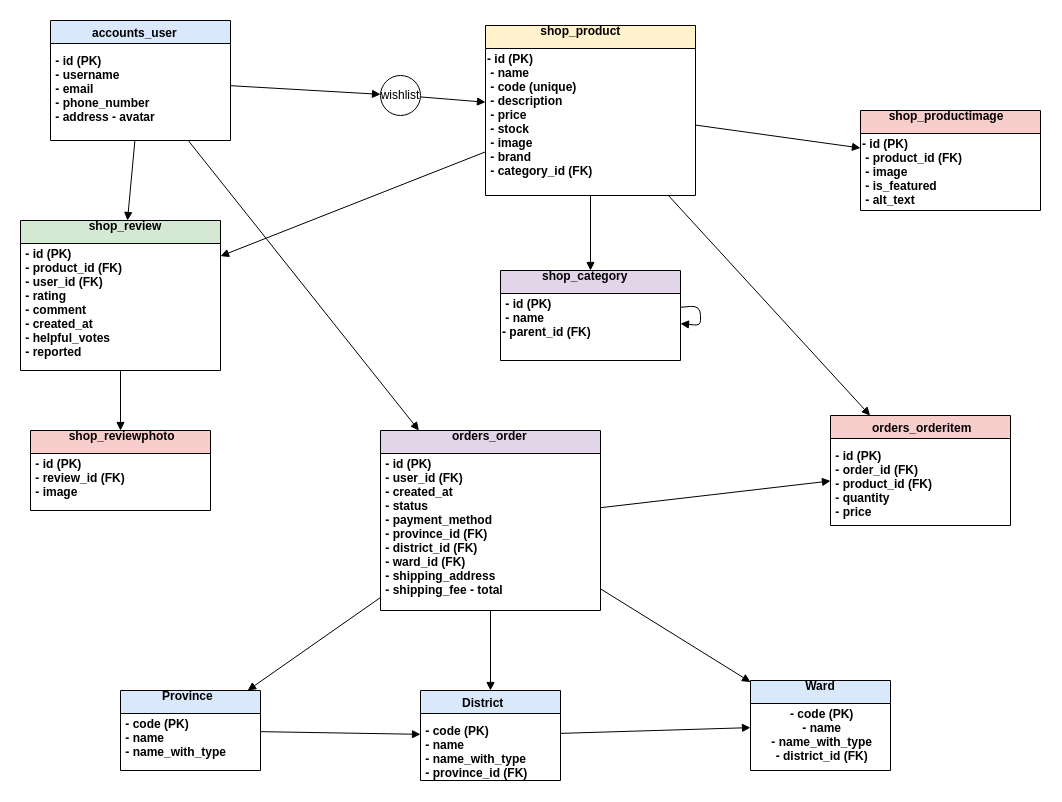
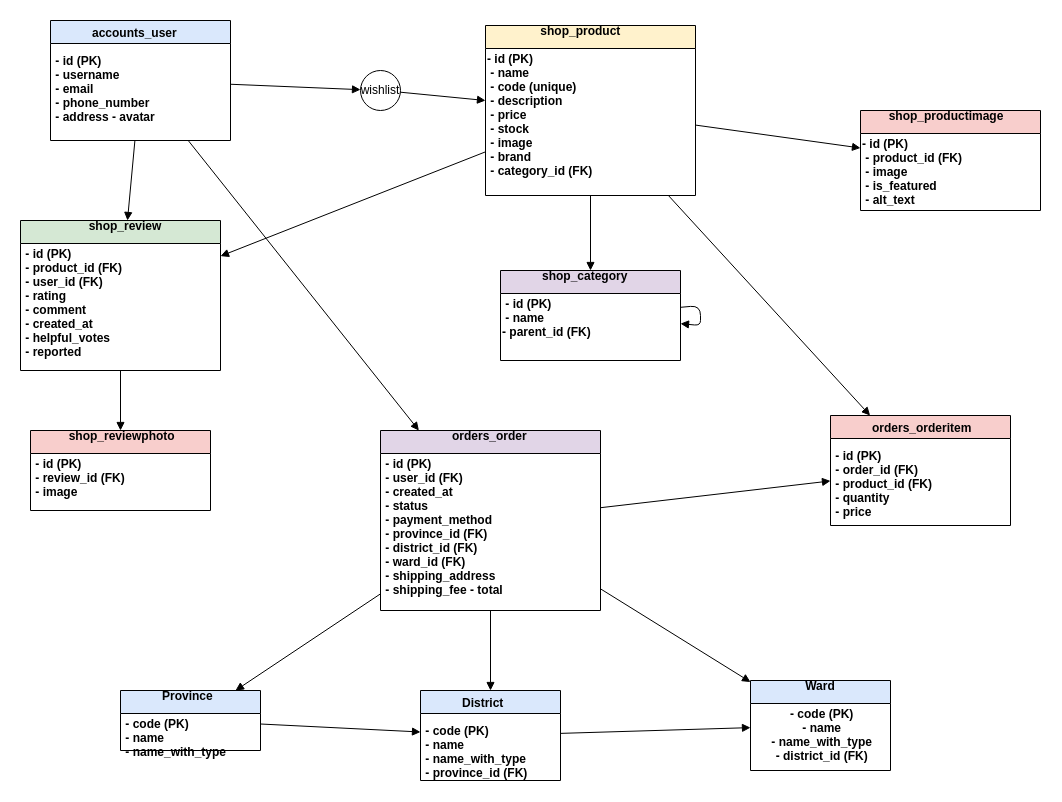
  <mxCell id="0" />
  <mxCell id="1" parent="0" />
  <mxCell id="2" value="&#10;&#10;&#10;&#10;&#10;&#10;            accounts_user&#10;&#10; - id (PK)&#10; - username&#10; - email&#10; - phone_number&#10; - address - avatar" style="swimlane;fillColor=#dae8fc;align=left;" vertex="1" parent="1"><mxGeometry x="50" y="20" width="180" height="120" as="geometry" /></mxCell>
  <mxCell id="3" value="&#10;&#10;&#10;&#10;&#10;&#10;&#10;&#10;&#10;                shop_product&#10;&#10;- id (PK)&#10; - name&#10; - code (unique)&#10; - description&#10; - price&#10; - stock&#10; - image&#10; - brand&#10; - category_id (FK)" style="swimlane;fillColor=#fff2cc;align=left;startSize=23;" vertex="1" parent="1"><mxGeometry x="485" y="25" width="210" height="170" as="geometry" /></mxCell>
  <mxCell id="4" value="&#10;&#10;&#10;            shop_category&#10;&#10; - id (PK)&#10; - name &#10;- parent_id (FK)" style="swimlane;fillColor=#e1d5e7;startSize=23;align=left;" vertex="1" parent="1"><mxGeometry x="500" y="270" width="180" height="90" as="geometry" /></mxCell>
  <mxCell id="5" value="&#10;&#10;&#10;&#10;&#10;        shop_productimage&#10;&#10;- id (PK)&#10; - product_id (FK)&#10; - image&#10; - is_featured&#10; - alt_text" style="swimlane;fillColor=#f8cecc;align=left;" vertex="1" parent="1"><mxGeometry x="860" y="110" width="180" height="100" as="geometry" /></mxCell>
  <mxCell id="6" value="&#10;&#10;&#10;&#10;&#10;&#10;&#10;&#10;                    shop_review&#10;    &#10; - id (PK)&#10; - product_id (FK)&#10; - user_id (FK)&#10; - rating&#10; - comment&#10; - created_at&#10; - helpful_votes&#10; - reported" style="swimlane;fillColor=#d5e8d4;align=left;" vertex="1" parent="1"><mxGeometry x="20" y="220" width="200" height="150" as="geometry" /></mxCell>
  <mxCell id="7" value="&#10;&#10;&#10;           shop_reviewphoto&#10;&#10; - id (PK)&#10; - review_id (FK)&#10; - image" style="swimlane;fillColor=#f8cecc;align=left;" vertex="1" parent="1"><mxGeometry x="30" y="430" width="180" height="80" as="geometry" /></mxCell>
  <mxCell id="8" value="&#10;&#10;&#10;&#10;&#10;&#10;&#10;&#10;&#10;&#10;                     orders_order&#10;&#10; - id (PK)&#10; - user_id (FK)&#10; - created_at&#10; - status&#10; - payment_method&#10; - province_id (FK)&#10; - district_id (FK)&#10; - ward_id (FK)&#10; - shipping_address&#10; - shipping_fee - total" style="swimlane;fillColor=#e1d5e7;align=left;" vertex="1" parent="1"><mxGeometry x="380" y="430" width="220" height="180" as="geometry" /></mxCell>
  <mxCell id="9" value="&#10;&#10;&#10;&#10;&#10;&#10;            orders_orderitem&#10;&#10; - id (PK)&#10; - order_id (FK)&#10; - product_id (FK)&#10; - quantity&#10; - price" style="swimlane;fillColor=#f8cecc;align=left;" vertex="1" parent="1"><mxGeometry x="830" y="415" width="180" height="110" as="geometry" /></mxCell>
- <mxCell id="10" value="&#10;&#10;&#10;            Province&#10;&#10; - code (PK)&#10; - name&#10; - name_with_type" style="swimlane;fillColor=#dae8fc;align=left;" vertex="1" parent="1"><mxGeometry x="120" y="690" width="140" height="80" as="geometry" /></mxCell>
+ <mxCell id="10" value="&#10;&#10;&#10;            Province&#10;&#10; - code (PK)&#10; - name&#10; - name_with_type" style="swimlane;fillColor=#dae8fc;align=left;" vertex="1" parent="1"><mxGeometry x="120" y="690" width="140" height="60" as="geometry" /></mxCell>
  <mxCell id="11" value="&#10;&#10;&#10;&#10;&#10;            District&#10;&#10; - code (PK)&#10; - name&#10; - name_with_type&#10; - province_id (FK)" style="swimlane;fillColor=#dae8fc;align=left;" vertex="1" parent="1"><mxGeometry x="420" y="690" width="140" height="90" as="geometry" /></mxCell>
  <mxCell id="12" value="&#10;&#10;&#10;&#10;Ward&#10;&#10; - code (PK)&#10; - name&#10; - name_with_type&#10; - district_id (FK)" style="swimlane;fillColor=#dae8fc;" vertex="1" parent="1"><mxGeometry x="750" y="680" width="140" height="90" as="geometry" /></mxCell>
- <mxCell id="13" value="wishlist" style="ellipse;whiteSpace=wrap;html=1;aspect=fixed;fillColor=#fff;" vertex="1" parent="1"><mxGeometry x="380" y="75" width="40" height="40" as="geometry" /></mxCell>
+ <mxCell id="13" value="wishlist" style="ellipse;whiteSpace=wrap;html=1;aspect=fixed;fillColor=#fff;" vertex="1" parent="1"><mxGeometry x="360" y="70" width="40" height="40" as="geometry" /></mxCell>
  <mxCell id="14" style="endArrow=block;endFill=1;" edge="1" parent="1" source="2" target="6"><mxGeometry relative="1" as="geometry" /></mxCell>
  <mxCell id="15" style="endArrow=block;endFill=1;" edge="1" parent="1" source="3" target="6"><mxGeometry relative="1" as="geometry" /></mxCell>
  <mxCell id="16" style="endArrow=block;endFill=1;" edge="1" parent="1" source="6" target="7"><mxGeometry relative="1" as="geometry" /></mxCell>
  <mxCell id="17" style="endArrow=block;endFill=1;" edge="1" parent="1" source="2" target="8"><mxGeometry relative="1" as="geometry" /></mxCell>
  <mxCell id="18" style="endArrow=block;endFill=1;" edge="1" parent="1" source="8" target="9"><mxGeometry relative="1" as="geometry" /></mxCell>
  <mxCell id="19" style="endArrow=block;endFill=1;" edge="1" parent="1" source="3" target="9"><mxGeometry relative="1" as="geometry" /></mxCell>
  <mxCell id="20" style="endArrow=block;endFill=1;" edge="1" parent="1" source="3" target="5"><mxGeometry relative="1" as="geometry" /></mxCell>
  <mxCell id="21" style="endArrow=block;endFill=1;" edge="1" parent="1" source="3" target="4"><mxGeometry relative="1" as="geometry" /></mxCell>
  <mxCell id="22" style="endArrow=block;endFill=1;" edge="1" parent="1" source="8" target="10"><mxGeometry relative="1" as="geometry" /></mxCell>
  <mxCell id="23" style="endArrow=block;endFill=1;" edge="1" parent="1" source="8" target="11"><mxGeometry relative="1" as="geometry" /></mxCell>
  <mxCell id="24" style="endArrow=block;endFill=1;" edge="1" parent="1" source="8" target="12"><mxGeometry relative="1" as="geometry" /></mxCell>
  <mxCell id="25" style="endArrow=block;endFill=1;" edge="1" parent="1" source="2" target="13"><mxGeometry relative="1" as="geometry" /></mxCell>
  <mxCell id="26" style="endArrow=block;endFill=1;" edge="1" parent="1" source="13" target="3"><mxGeometry relative="1" as="geometry" /></mxCell>
  <mxCell id="27" style="endArrow=block;endFill=1;" edge="1" parent="1" source="4" target="4"><mxGeometry relative="1" as="geometry" /></mxCell>
  <mxCell id="28" style="endArrow=block;endFill=1;" edge="1" parent="1" source="10" target="11"><mxGeometry relative="1" as="geometry" /></mxCell>
  <mxCell id="29" style="endArrow=block;endFill=1;" edge="1" parent="1" source="11" target="12"><mxGeometry relative="1" as="geometry" /></mxCell>
